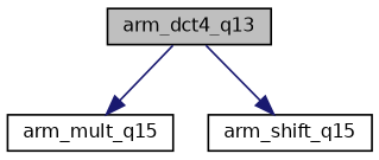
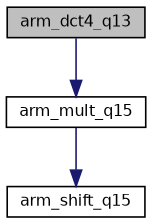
  digraph {
    rankdir=TB
    node [color=black fillcolor=white fontname=Helvetica fontsize=10 shape=record style=filled]
    edge [color=midnightblue fontname=Helvetica fontsize=10 labelfontname=Helvetica labelfontsize=10 style=solid]
    n1 [fillcolor=grey75 fontcolor=black height=0.2 label=arm_dct4_q13 width=0.4]
    n2 [height=0.2 label=arm_mult_q15 width=0.4]
    n3 [height=0.2 label=arm_shift_q15 width=0.4]
    n1 -> n2
-   n1 -> n3
+   n2 -> n3
  }
